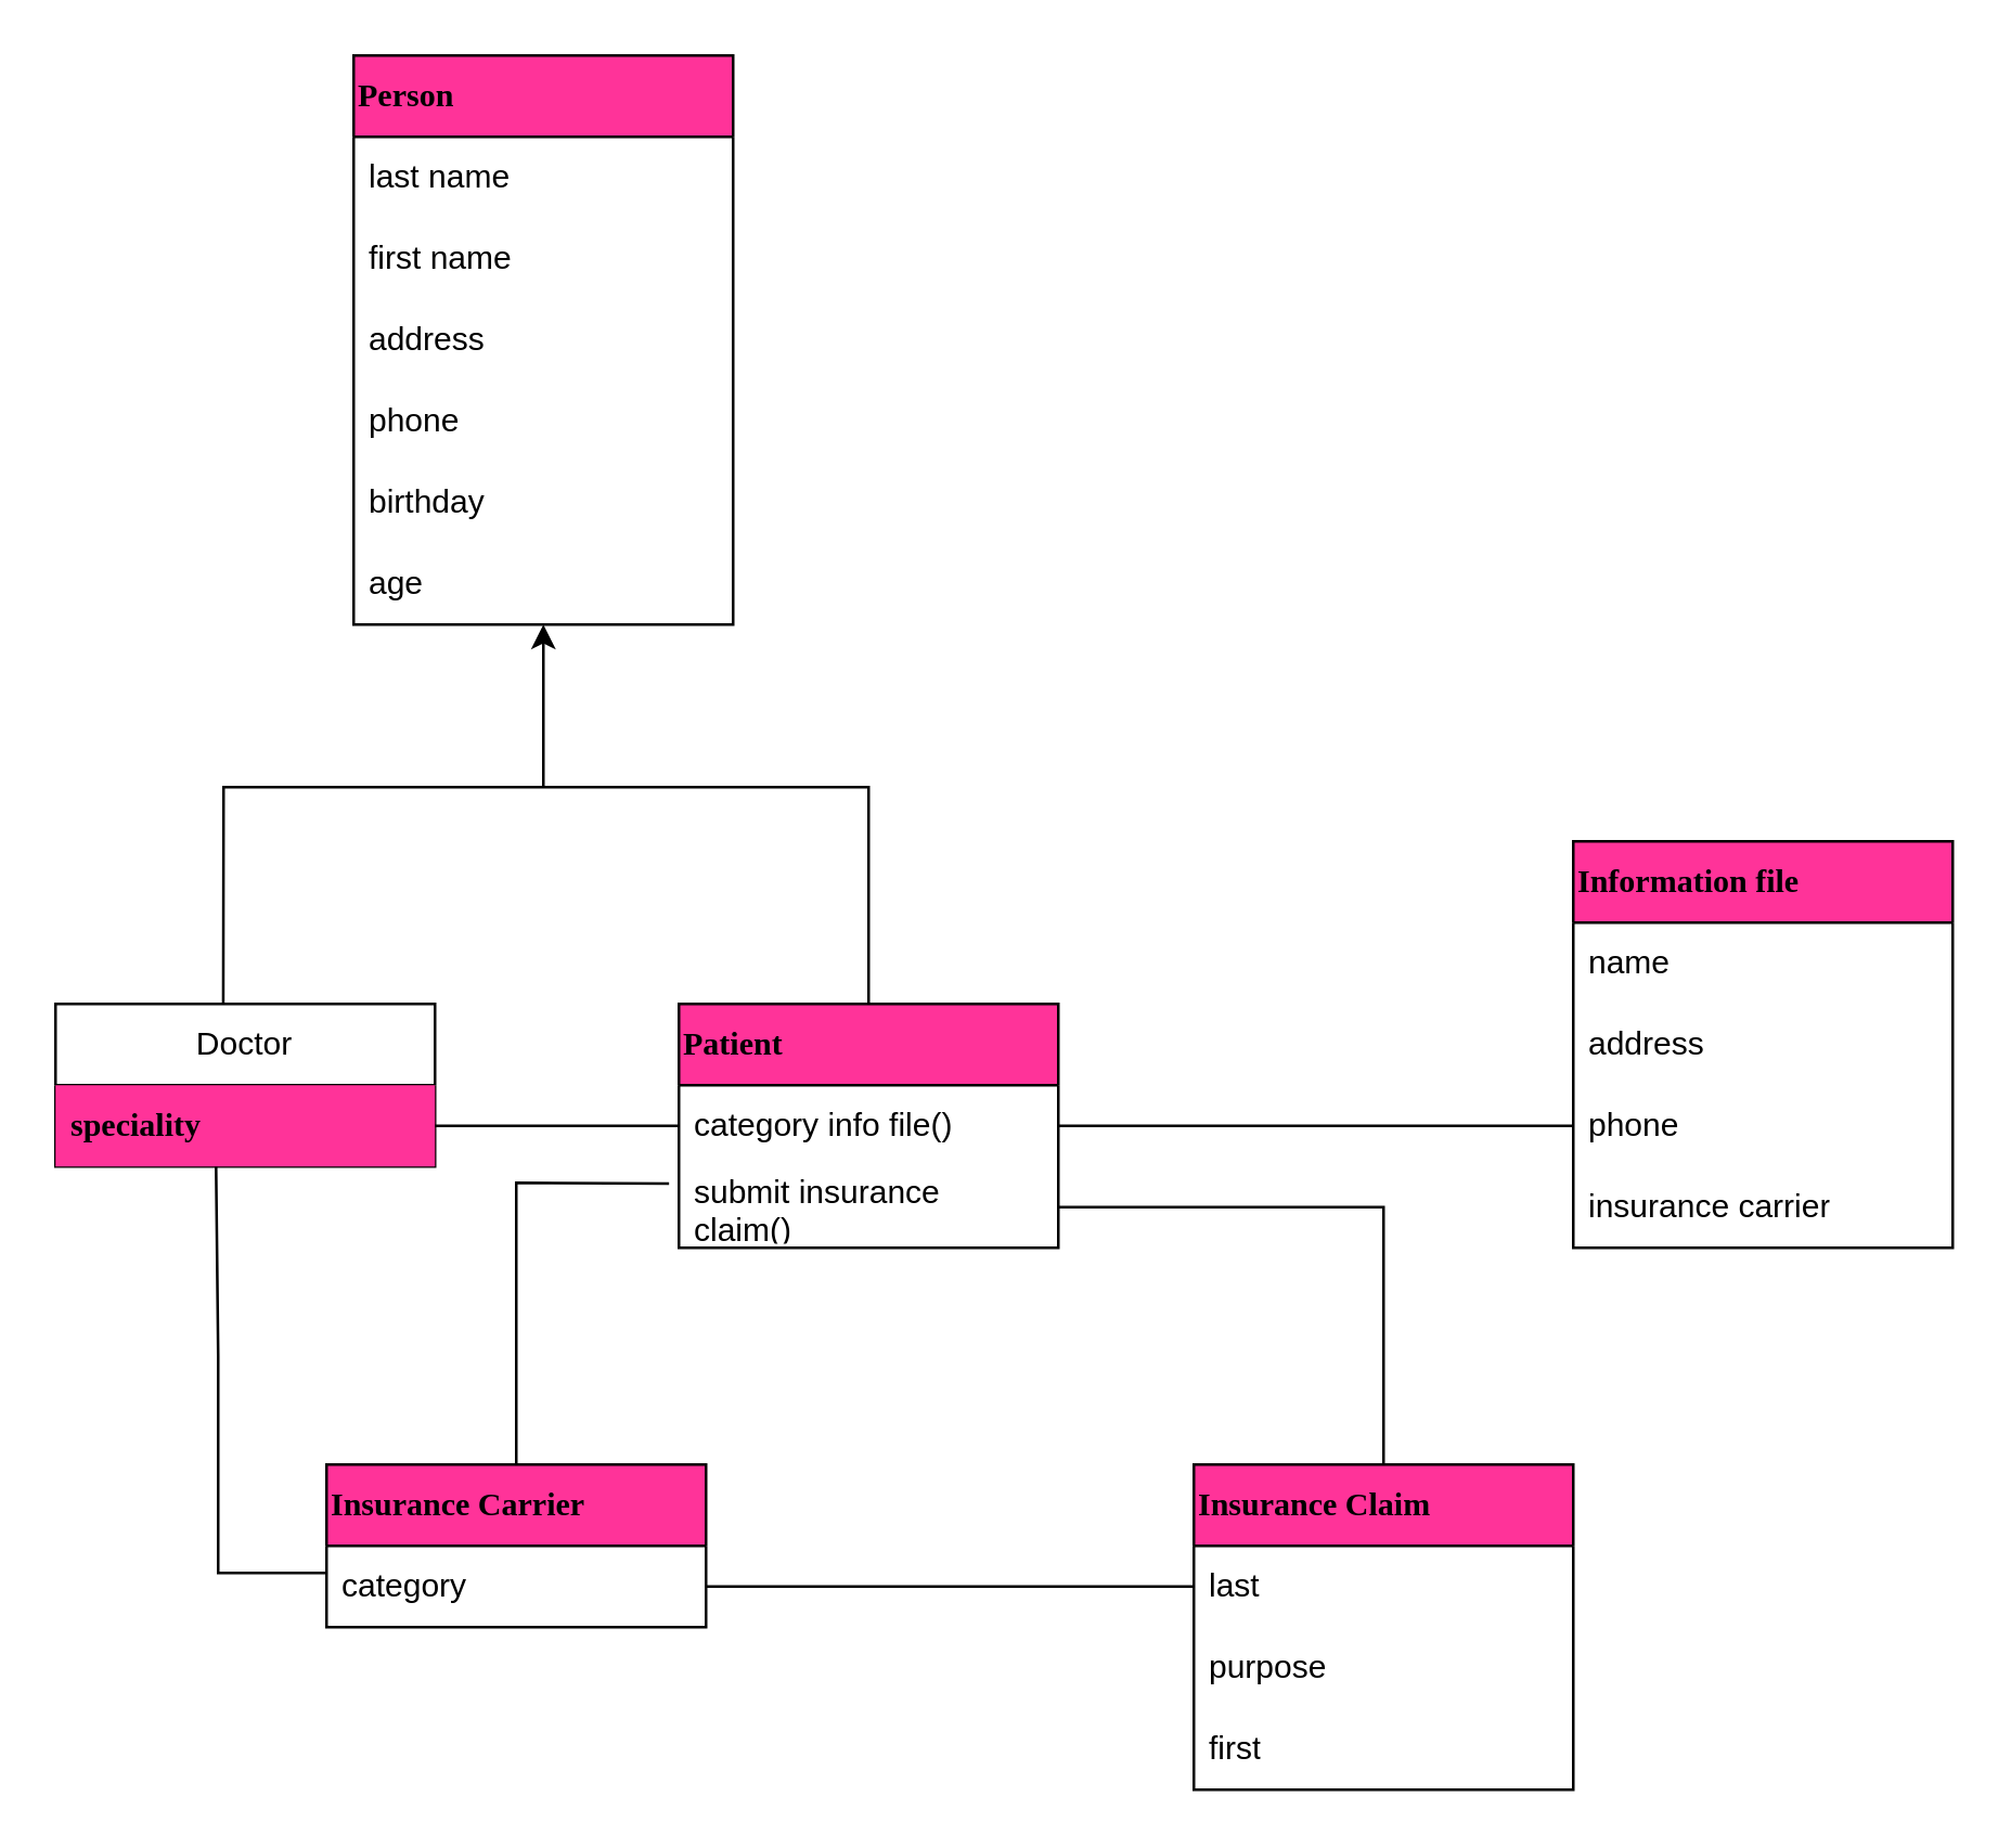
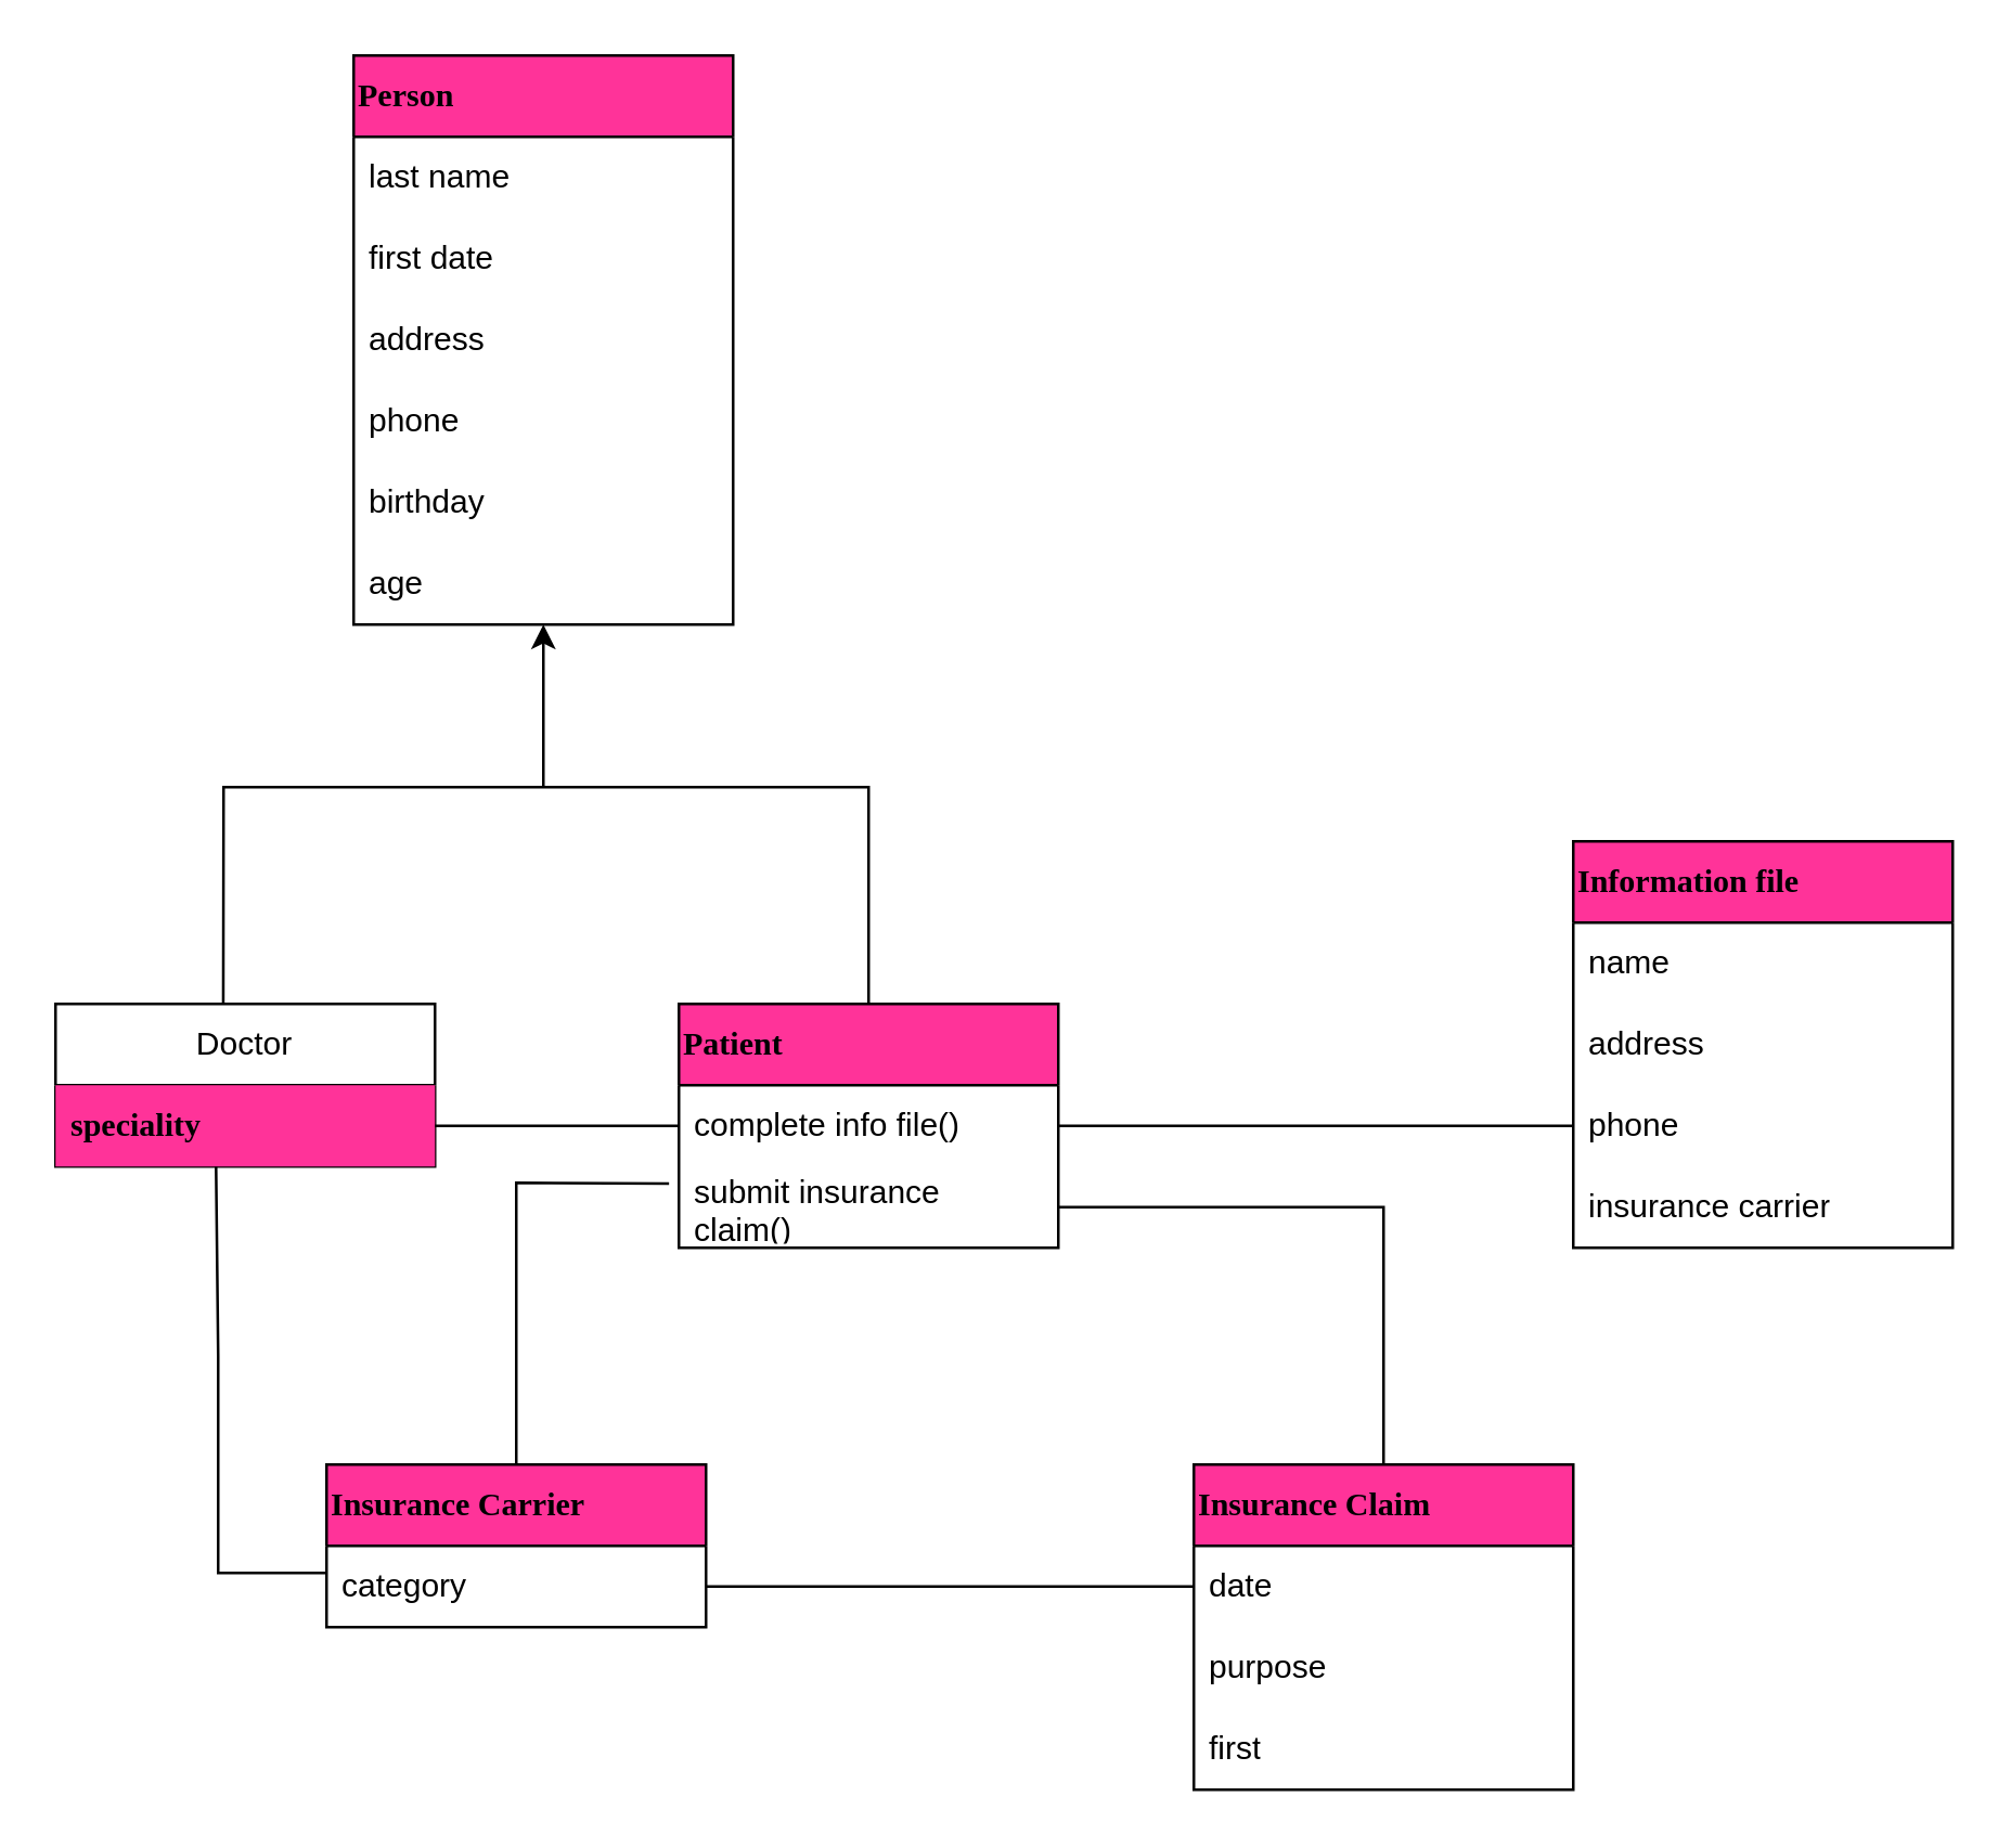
  <mxCell id="0" />
  <mxCell id="1" parent="0" />
  <mxCell id="2" value="Person" style="swimlane;fontStyle=1;childLayout=stackLayout;horizontal=1;startSize=30;horizontalStack=0;resizeParent=1;resizeParentMax=0;resizeLast=0;collapsible=1;marginBottom=0;whiteSpace=wrap;html=1;fontFamily=Georgia;align=left;swimlaneFillColor=default;fillColor=#FF3399;" vertex="1" parent="1"><mxGeometry x="130" y="20" width="140" height="210" as="geometry" /></mxCell>
  <mxCell id="3" value="last name" style="text;strokeColor=none;fillColor=none;align=left;verticalAlign=middle;spacingLeft=4;spacingRight=4;overflow=hidden;points=[[0,0.5],[1,0.5]];portConstraint=eastwest;rotatable=0;whiteSpace=wrap;html=1;" vertex="1" parent="2"><mxGeometry y="30" width="140" height="30" as="geometry" /></mxCell>
- <mxCell id="4" value="first name" style="text;strokeColor=none;fillColor=none;align=left;verticalAlign=middle;spacingLeft=4;spacingRight=4;overflow=hidden;points=[[0,0.5],[1,0.5]];portConstraint=eastwest;rotatable=0;whiteSpace=wrap;html=1;" vertex="1" parent="2"><mxGeometry y="60" width="140" height="30" as="geometry" /></mxCell>
+ <mxCell id="4" value="first date" style="text;strokeColor=none;fillColor=none;align=left;verticalAlign=middle;spacingLeft=4;spacingRight=4;overflow=hidden;points=[[0,0.5],[1,0.5]];portConstraint=eastwest;rotatable=0;whiteSpace=wrap;html=1;" vertex="1" parent="2"><mxGeometry y="60" width="140" height="30" as="geometry" /></mxCell>
  <mxCell id="5" value="address" style="text;strokeColor=none;fillColor=none;align=left;verticalAlign=middle;spacingLeft=4;spacingRight=4;overflow=hidden;points=[[0,0.5],[1,0.5]];portConstraint=eastwest;rotatable=0;whiteSpace=wrap;html=1;" vertex="1" parent="2"><mxGeometry y="90" width="140" height="30" as="geometry" /></mxCell>
  <mxCell id="6" value="phone" style="text;strokeColor=none;fillColor=none;align=left;verticalAlign=middle;spacingLeft=4;spacingRight=4;overflow=hidden;points=[[0,0.5],[1,0.5]];portConstraint=eastwest;rotatable=0;whiteSpace=wrap;html=1;" vertex="1" parent="2"><mxGeometry y="120" width="140" height="30" as="geometry" /></mxCell>
  <mxCell id="7" value="birthday" style="text;strokeColor=none;fillColor=none;align=left;verticalAlign=middle;spacingLeft=4;spacingRight=4;overflow=hidden;points=[[0,0.5],[1,0.5]];portConstraint=eastwest;rotatable=0;whiteSpace=wrap;html=1;" vertex="1" parent="2"><mxGeometry y="150" width="140" height="30" as="geometry" /></mxCell>
  <mxCell id="8" value="age" style="text;strokeColor=none;fillColor=none;align=left;verticalAlign=middle;spacingLeft=4;spacingRight=4;overflow=hidden;points=[[0,0.5],[1,0.5]];portConstraint=eastwest;rotatable=0;whiteSpace=wrap;html=1;" vertex="1" parent="2"><mxGeometry y="180" width="140" height="30" as="geometry" /></mxCell>
  <mxCell id="9" value="Doctor" style="swimlane;fontStyle=0;childLayout=stackLayout;horizontal=1;startSize=30;horizontalStack=0;resizeParent=1;resizeParentMax=0;resizeLast=0;collapsible=1;marginBottom=0;whiteSpace=wrap;html=1;" vertex="1" parent="1"><mxGeometry x="20" y="370" width="140" height="60" as="geometry" /></mxCell>
  <mxCell id="10" value="speciality" style="text;strokeColor=none;fillColor=#FF3399;align=left;verticalAlign=middle;spacingLeft=4;spacingRight=4;overflow=hidden;points=[[0,0.5],[1,0.5]];portConstraint=eastwest;rotatable=0;whiteSpace=wrap;html=1;fontStyle=1;fontFamily=Georgia;swimlaneFillColor=default;" vertex="1" parent="9"><mxGeometry y="30" width="140" height="30" as="geometry" /></mxCell>
  <mxCell id="11" value="Patient" style="swimlane;fontStyle=1;childLayout=stackLayout;horizontal=1;startSize=30;horizontalStack=0;resizeParent=1;resizeParentMax=0;resizeLast=0;collapsible=1;marginBottom=0;whiteSpace=wrap;html=1;fontFamily=Georgia;align=left;swimlaneFillColor=default;fillColor=#FF3399;" vertex="1" parent="1"><mxGeometry x="250" y="370" width="140" height="90" as="geometry" /></mxCell>
- <mxCell id="12" value="category info file()" style="text;strokeColor=none;fillColor=none;align=left;verticalAlign=middle;spacingLeft=4;spacingRight=4;overflow=hidden;points=[[0,0.5],[1,0.5]];portConstraint=eastwest;rotatable=0;whiteSpace=wrap;html=1;" vertex="1" parent="11"><mxGeometry y="30" width="140" height="30" as="geometry" /></mxCell>
+ <mxCell id="12" value="complete info file()" style="text;strokeColor=none;fillColor=none;align=left;verticalAlign=middle;spacingLeft=4;spacingRight=4;overflow=hidden;points=[[0,0.5],[1,0.5]];portConstraint=eastwest;rotatable=0;whiteSpace=wrap;html=1;" vertex="1" parent="11"><mxGeometry y="30" width="140" height="30" as="geometry" /></mxCell>
  <mxCell id="13" value="submit insurance claim()" style="text;strokeColor=none;fillColor=none;align=left;verticalAlign=middle;spacingLeft=4;spacingRight=4;overflow=hidden;points=[[0,0.5],[1,0.5]];portConstraint=eastwest;rotatable=0;whiteSpace=wrap;html=1;" vertex="1" parent="11"><mxGeometry y="60" width="140" height="30" as="geometry" /></mxCell>
  <mxCell id="14" value="Information file" style="swimlane;fontStyle=1;childLayout=stackLayout;horizontal=1;startSize=30;horizontalStack=0;resizeParent=1;resizeParentMax=0;resizeLast=0;collapsible=1;marginBottom=0;whiteSpace=wrap;html=1;fontFamily=Georgia;align=left;swimlaneFillColor=default;fillColor=#FF3399;" vertex="1" parent="1"><mxGeometry x="580" y="310" width="140" height="150" as="geometry" /></mxCell>
  <mxCell id="15" value="name" style="text;strokeColor=none;fillColor=none;align=left;verticalAlign=middle;spacingLeft=4;spacingRight=4;overflow=hidden;points=[[0,0.5],[1,0.5]];portConstraint=eastwest;rotatable=0;whiteSpace=wrap;html=1;" vertex="1" parent="14"><mxGeometry y="30" width="140" height="30" as="geometry" /></mxCell>
  <mxCell id="16" value="address" style="text;strokeColor=none;fillColor=none;align=left;verticalAlign=middle;spacingLeft=4;spacingRight=4;overflow=hidden;points=[[0,0.5],[1,0.5]];portConstraint=eastwest;rotatable=0;whiteSpace=wrap;html=1;" vertex="1" parent="14"><mxGeometry y="60" width="140" height="30" as="geometry" /></mxCell>
  <mxCell id="17" value="phone" style="text;strokeColor=none;fillColor=none;align=left;verticalAlign=middle;spacingLeft=4;spacingRight=4;overflow=hidden;points=[[0,0.5],[1,0.5]];portConstraint=eastwest;rotatable=0;whiteSpace=wrap;html=1;" vertex="1" parent="14"><mxGeometry y="90" width="140" height="30" as="geometry" /></mxCell>
  <mxCell id="18" value="insurance carrier" style="text;strokeColor=none;fillColor=none;align=left;verticalAlign=middle;spacingLeft=4;spacingRight=4;overflow=hidden;points=[[0,0.5],[1,0.5]];portConstraint=eastwest;rotatable=0;whiteSpace=wrap;html=1;" vertex="1" parent="14"><mxGeometry y="120" width="140" height="30" as="geometry" /></mxCell>
  <mxCell id="19" value="Insurance Carrier" style="swimlane;fontStyle=1;childLayout=stackLayout;horizontal=1;startSize=30;horizontalStack=0;resizeParent=1;resizeParentMax=0;resizeLast=0;collapsible=1;marginBottom=0;whiteSpace=wrap;html=1;fontFamily=Georgia;align=left;swimlaneFillColor=default;fillColor=#FF3399;" vertex="1" parent="1"><mxGeometry x="120" y="540" width="140" height="60" as="geometry" /></mxCell>
  <mxCell id="20" value="category" style="text;strokeColor=none;fillColor=none;align=left;verticalAlign=middle;spacingLeft=4;spacingRight=4;overflow=hidden;points=[[0,0.5],[1,0.5]];portConstraint=eastwest;rotatable=0;whiteSpace=wrap;html=1;" vertex="1" parent="19"><mxGeometry y="30" width="140" height="30" as="geometry" /></mxCell>
  <mxCell id="21" value="Insurance Claim" style="swimlane;fontStyle=1;childLayout=stackLayout;horizontal=1;startSize=30;horizontalStack=0;resizeParent=1;resizeParentMax=0;resizeLast=0;collapsible=1;marginBottom=0;whiteSpace=wrap;html=1;fontFamily=Georgia;align=left;swimlaneFillColor=default;fillColor=#FF3399;" vertex="1" parent="1"><mxGeometry x="440" y="540" width="140" height="120" as="geometry" /></mxCell>
- <mxCell id="22" value="last" style="text;strokeColor=none;fillColor=none;align=left;verticalAlign=middle;spacingLeft=4;spacingRight=4;overflow=hidden;points=[[0,0.5],[1,0.5]];portConstraint=eastwest;rotatable=0;whiteSpace=wrap;html=1;" vertex="1" parent="21"><mxGeometry y="30" width="140" height="30" as="geometry" /></mxCell>
+ <mxCell id="22" value="date" style="text;strokeColor=none;fillColor=none;align=left;verticalAlign=middle;spacingLeft=4;spacingRight=4;overflow=hidden;points=[[0,0.5],[1,0.5]];portConstraint=eastwest;rotatable=0;whiteSpace=wrap;html=1;" vertex="1" parent="21"><mxGeometry y="30" width="140" height="30" as="geometry" /></mxCell>
  <mxCell id="23" value="purpose" style="text;strokeColor=none;fillColor=none;align=left;verticalAlign=middle;spacingLeft=4;spacingRight=4;overflow=hidden;points=[[0,0.5],[1,0.5]];portConstraint=eastwest;rotatable=0;whiteSpace=wrap;html=1;" vertex="1" parent="21"><mxGeometry y="60" width="140" height="30" as="geometry" /></mxCell>
  <mxCell id="24" value="first" style="text;strokeColor=none;fillColor=none;align=left;verticalAlign=middle;spacingLeft=4;spacingRight=4;overflow=hidden;points=[[0,0.5],[1,0.5]];portConstraint=eastwest;rotatable=0;whiteSpace=wrap;html=1;" vertex="1" parent="21"><mxGeometry y="90" width="140" height="30" as="geometry" /></mxCell>
  <mxCell id="25" value="" style="endArrow=none;html=1;rounded=0;exitX=0.442;exitY=-0.006;exitDx=0;exitDy=0;exitPerimeter=0;entryX=0.5;entryY=0;entryDx=0;entryDy=0;" edge="1" parent="1" source="9" target="11"><mxGeometry width="50" height="50" relative="1" as="geometry"><mxPoint x="310" y="180" as="sourcePoint" /><mxPoint x="360" y="130" as="targetPoint" /><Array as="points"><mxPoint x="82" y="290" /><mxPoint x="190" y="290" /><mxPoint x="320" y="290" /></Array></mxGeometry></mxCell>
  <mxCell id="26" value="" style="endArrow=classic;html=1;rounded=0;" edge="1" parent="1" target="8"><mxGeometry width="50" height="50" relative="1" as="geometry"><mxPoint x="200" y="290" as="sourcePoint" /><mxPoint x="360" y="130" as="targetPoint" /></mxGeometry></mxCell>
  <mxCell id="27" value="" style="endArrow=none;html=1;rounded=0;exitX=0;exitY=0.5;exitDx=0;exitDy=0;" edge="1" parent="1" source="12" target="10"><mxGeometry width="50" height="50" relative="1" as="geometry"><mxPoint x="310" y="290" as="sourcePoint" /><mxPoint x="360" y="240" as="targetPoint" /></mxGeometry></mxCell>
  <mxCell id="28" value="" style="endArrow=none;html=1;rounded=0;entryX=0.423;entryY=1.004;entryDx=0;entryDy=0;entryPerimeter=0;exitX=0;exitY=0.333;exitDx=0;exitDy=0;exitPerimeter=0;" edge="1" parent="1" source="20" target="10"><mxGeometry width="50" height="50" relative="1" as="geometry"><mxPoint x="310" y="400" as="sourcePoint" /><mxPoint x="360" y="350" as="targetPoint" /><Array as="points"><mxPoint x="80" y="580" /><mxPoint x="80" y="500" /></Array></mxGeometry></mxCell>
  <mxCell id="29" value="" style="endArrow=none;html=1;rounded=0;exitX=1;exitY=0.5;exitDx=0;exitDy=0;entryX=0;entryY=0.5;entryDx=0;entryDy=0;" edge="1" parent="1" source="20" target="22"><mxGeometry width="50" height="50" relative="1" as="geometry"><mxPoint x="310" y="400" as="sourcePoint" /><mxPoint x="360" y="350" as="targetPoint" /></mxGeometry></mxCell>
  <mxCell id="30" value="" style="endArrow=none;html=1;rounded=0;entryX=1;entryY=0.5;entryDx=0;entryDy=0;exitX=0.5;exitY=0;exitDx=0;exitDy=0;" edge="1" parent="1" source="21" target="13"><mxGeometry width="50" height="50" relative="1" as="geometry"><mxPoint x="310" y="400" as="sourcePoint" /><mxPoint x="360" y="350" as="targetPoint" /><Array as="points"><mxPoint x="510" y="445" /></Array></mxGeometry></mxCell>
  <mxCell id="31" value="" style="endArrow=none;html=1;rounded=0;entryX=0;entryY=0.5;entryDx=0;entryDy=0;" edge="1" parent="1" target="17"><mxGeometry width="50" height="50" relative="1" as="geometry"><mxPoint x="390" y="415" as="sourcePoint" /><mxPoint x="360" y="350" as="targetPoint" /></mxGeometry></mxCell>
  <mxCell id="32" value="" style="endArrow=none;html=1;rounded=0;exitX=0.5;exitY=0;exitDx=0;exitDy=0;entryX=-0.026;entryY=0.211;entryDx=0;entryDy=0;entryPerimeter=0;" edge="1" parent="1" source="19" target="13"><mxGeometry width="50" height="50" relative="1" as="geometry"><mxPoint x="310" y="400" as="sourcePoint" /><mxPoint x="360" y="350" as="targetPoint" /><Array as="points"><mxPoint x="190" y="436" /></Array></mxGeometry></mxCell>
